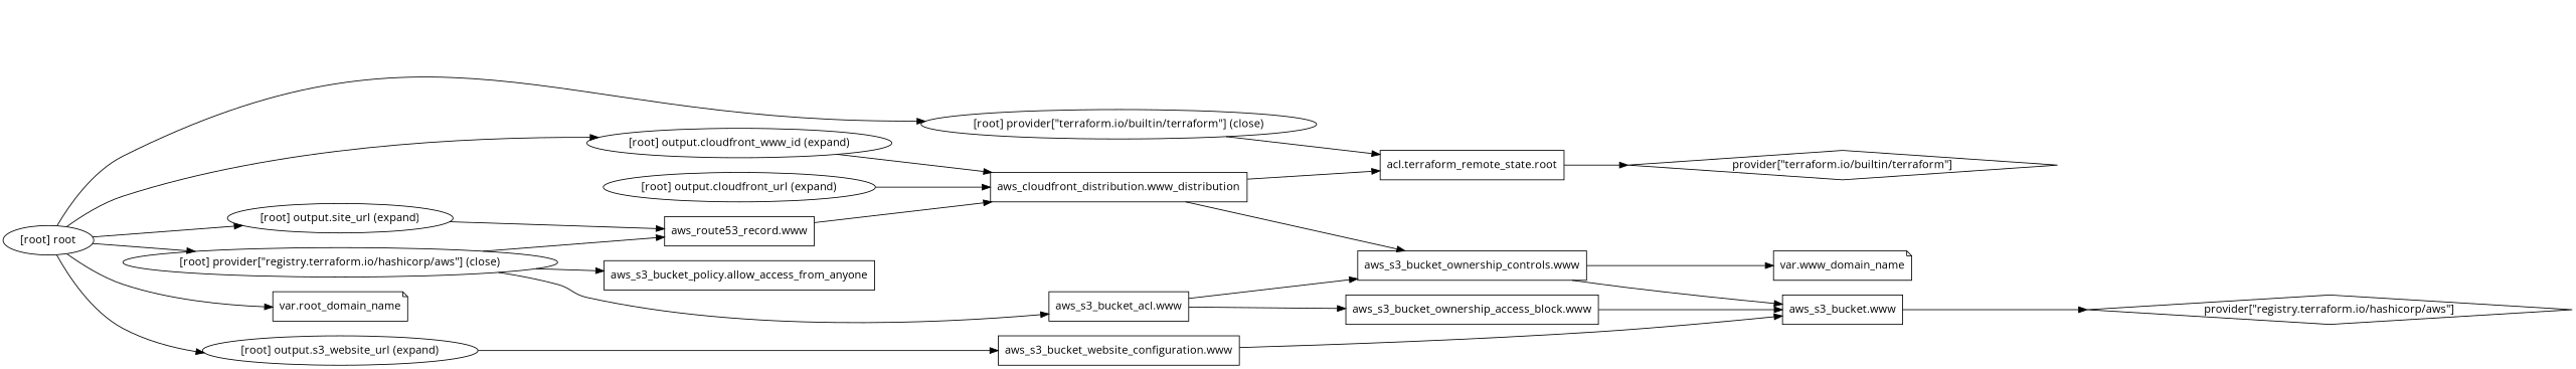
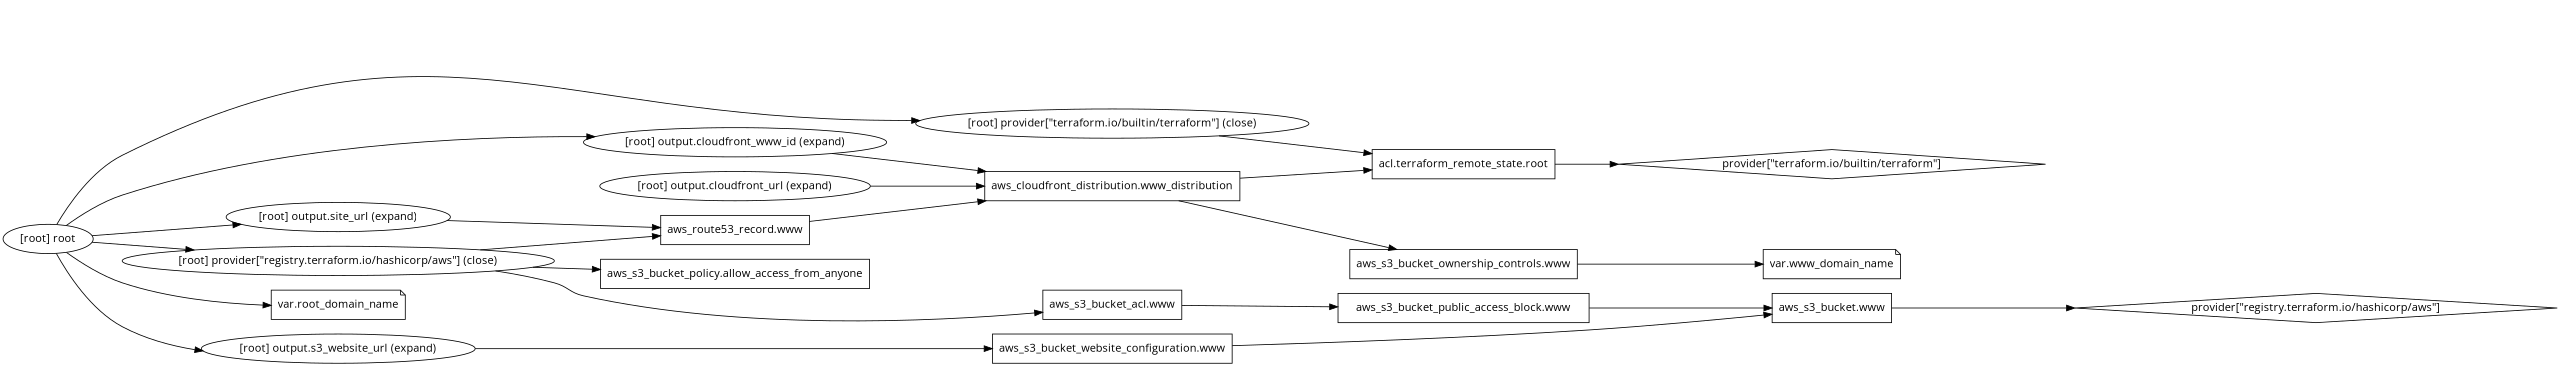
  digraph {
    compound=true
    fontname="Open Sans"
    newrank=true
    rankdir=LR
    node [fontname="Open Sans" shape=box]
    edge [fontname="Open Sans"]
    n1 [label="aws_cloudfront_distribution.www_distribution"]
    n2 [label="aws_s3_bucket_website_configuration.www"]
    n3 [label="acl.terraform_remote_state.root"]
    n4 [label="aws_route53_record.www"]
    n5 [label="aws_s3_bucket.www"]
    n6 [label="provider[\"registry.terraform.io/hashicorp/aws\"]" shape=diamond]
    n7 [label="var.www_domain_name" shape=note]
    n8 [label="aws_s3_bucket_acl.www"]
    n9 [label="aws_s3_bucket_ownership_controls.www"]
-   n10 [label="aws_s3_bucket_ownership_access_block.www"]
+   n10 [label="aws_s3_bucket_public_access_block.www"]
    n11 [label="aws_s3_bucket_policy.allow_access_from_anyone"]
    n12 [label="provider[\"terraform.io/builtin/terraform\"]" shape=diamond]
    n13 [label="var.root_domain_name" shape=note]
    "[root] output.cloudfront_url (expand)" [shape=""]
    "[root] output.cloudfront_www_id (expand)" [shape=""]
    "[root] output.s3_website_url (expand)" [shape=""]
    "[root] output.site_url (expand)" [shape=""]
    "[root] provider[\"registry.terraform.io/hashicorp/aws\"] (close)" [shape=""]
    "[root] provider[\"terraform.io/builtin/terraform\"] (close)" [shape=""]
    "[root] root" [shape=""]
    subgraph sub_1 {
      n1
      n2
      n3
      n4
      n5
      n6
      n7
      n8
      n9
      n10
      n11
      n12
      n13
      "[root] output.cloudfront_url (expand)"
      "[root] output.cloudfront_www_id (expand)"
      "[root] output.s3_website_url (expand)"
      "[root] output.site_url (expand)"
      "[root] provider[\"registry.terraform.io/hashicorp/aws\"] (close)"
      "[root] provider[\"terraform.io/builtin/terraform\"] (close)"
      "[root] root"
    }
    n1 -> n3
    n1 -> n9
    n2 -> n5
    n3 -> n12
    n4 -> n1
    n5 -> n6
-   n8 -> n9
    n8 -> n10
-   n9 -> n5
    n9 -> n7
    n10 -> n5
    "[root] output.cloudfront_url (expand)" -> n1
    "[root] output.cloudfront_www_id (expand)" -> n1
    "[root] output.s3_website_url (expand)" -> n2
    "[root] output.site_url (expand)" -> n4
    "[root] provider[\"registry.terraform.io/hashicorp/aws\"] (close)" -> n4
    "[root] provider[\"registry.terraform.io/hashicorp/aws\"] (close)" -> n8
    "[root] provider[\"registry.terraform.io/hashicorp/aws\"] (close)" -> n11
    "[root] provider[\"terraform.io/builtin/terraform\"] (close)" -> n3
    "[root] root" -> n13
    "[root] root" -> "[root] output.cloudfront_www_id (expand)"
    "[root] root" -> "[root] output.s3_website_url (expand)"
    "[root] root" -> "[root] output.site_url (expand)"
    "[root] root" -> "[root] provider[\"registry.terraform.io/hashicorp/aws\"] (close)"
    "[root] root" -> "[root] provider[\"terraform.io/builtin/terraform\"] (close)"
  }
